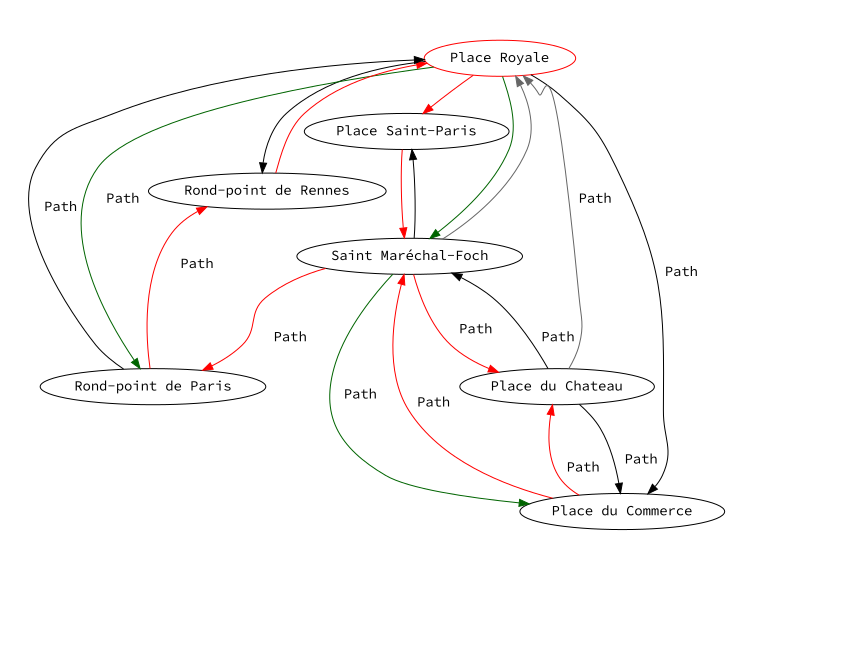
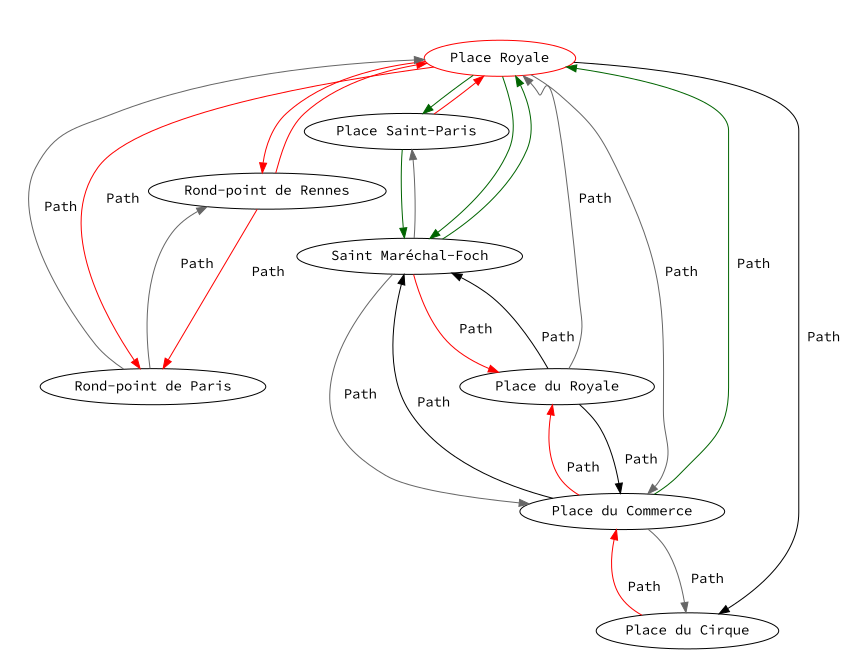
  digraph {
    fontname="Source Code Pro"
    node [fontname="Source Code Pro"]
    edge [color=red fontname="Source Code Pro"]
    n1 [color=red label="Place Royale"]
    n2 [label="Rond-point de Rennes"]
    n3 [label="Rond-point de Paris"]
    n4 [label="Place Saint-Paris"]
    n5 [label="Saint Maréchal-Foch"]
    n6 [label="Place du Commerce"]
-   n8 [label="Place du Chateau"]
-   n1 -> n2 [color=black]
-   n1 -> n3 [color=darkgreen label="\n Path"]
-   n1 -> n4
+   n7 [label="Place du Cirque"]
+   n8 [label="Place du Royale"]
+   n1 -> n2
+   n1 -> n3 [label="\n Path"]
+   n1 -> n4 [color=darkgreen]
    n1 -> n5 [color=darkgreen]
-   n1 -> n6 [color=black label="\n\n Path"]
+   n1 -> n6 [color=gray40 label="\n\n Path"]
+   n1 -> n7 [color=black label="\n\n Path"]
    n2 -> n1
-   n5 -> n3 [label="\n\n Path"]
-   n3 -> n1 [color=black label="\n\n Path"]
-   n3 -> n2 [label="\n Path"]
-   n4 -> n5
-   n5 -> n1 [color=gray40]
-   n5 -> n4 [color=black]
-   n5 -> n6 [color=darkgreen label="\n Path"]
+   n2 -> n3 [label="\n\n Path"]
+   n3 -> n1 [color=gray40 label="\n\n Path"]
+   n3 -> n2 [color=gray40 label="\n Path"]
+   n4 -> n1
+   n4 -> n5 [color=darkgreen]
+   n5 -> n1 [color=darkgreen]
+   n5 -> n4 [color=gray40]
+   n5 -> n6 [color=gray40 label="\n Path"]
    n5 -> n8 [label="\n Path"]
-   n6 -> n5 [label="\n\n Path"]
+   n6 -> n1 [color=darkgreen label="\n Path"]
+   n6 -> n5 [color=black label="\n\n Path"]
+   n6 -> n7 [color=gray40 label="\n Path"]
    n6 -> n8 [label="\n\n Path"]
+   n7 -> n6 [label="\n\n Path"]
    n8 -> n1 [color=gray40 label="\n Path"]
    n8 -> n5 [color=black label="\n\n Path"]
    n8 -> n6 [color=black label="\n Path"]
  }
